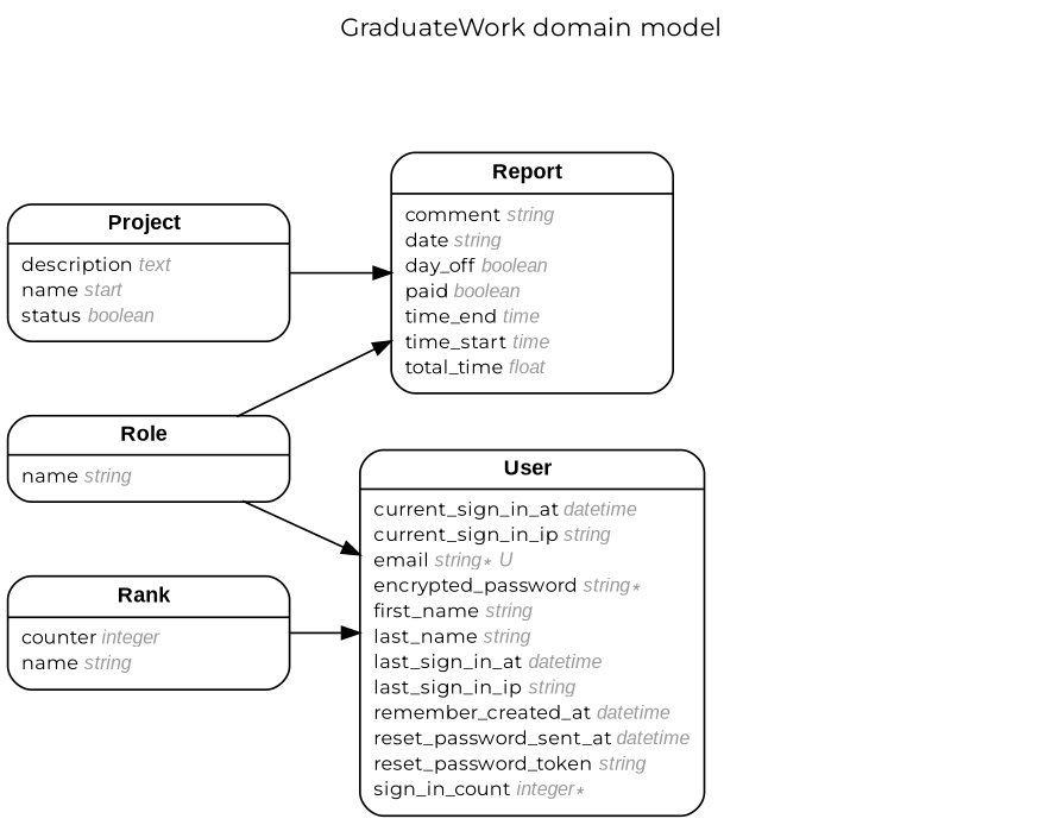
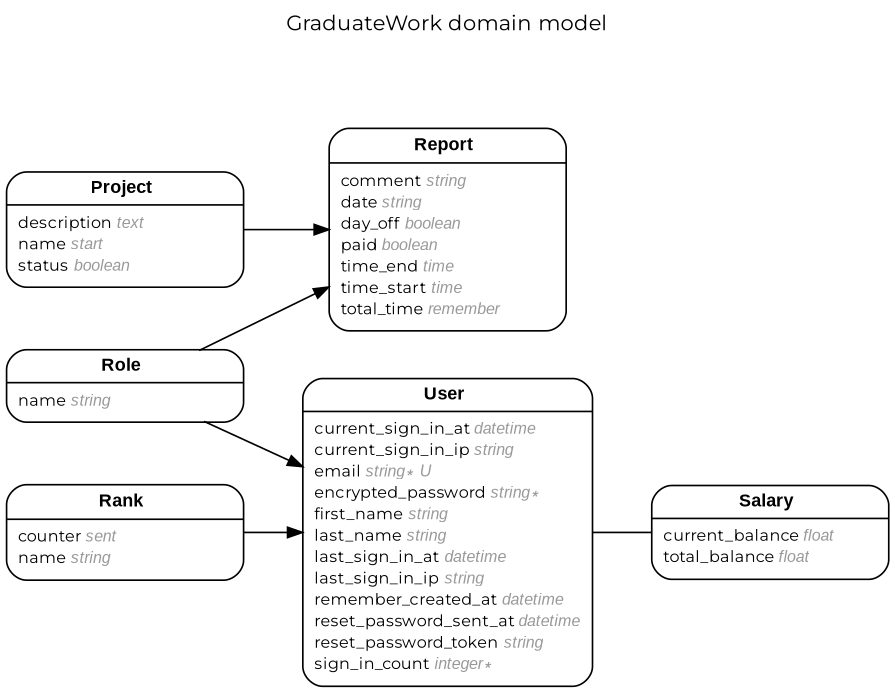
  digraph {
    concentrate=true
    fontname=Montserrat
    fontsize=13
    label="GraduateWork domain model\n\n"
    labelloc=t
    nodesep=0.4
    rankdir=LR
    ranksep=0.5
    node [fontname=Montserrat fontsize=10 margin="0.07,0.05" penwidth=1.0 shape=Mrecord]
    edge [arrowhead=normal arrowsize=0.9 arrowtail=none dir=both fontname=Montserrat fontsize=7 labelangle=32 labeldistance=1.8 penwidth=1.0 weight=2]
    n1 [label=<<table border="0" align="center" cellspacing="0.5" cellpadding="0" width="134">   <tr><td align="center" valign="bottom" width="130"><font face="Arial Bold" point-size="11">Project</font></td></tr> </table> | <table border="0" align="left" cellspacing="2" cellpadding="0" width="134">   <tr><td align="left" width="130" port="description">description <font face="Arial Italic" color="grey60">text</font></td></tr>   <tr><td align="left" width="130" port="name">name <font face="Arial Italic" color="grey60">start</font></td></tr>   <tr><td align="left" width="130" port="status">status <font face="Arial Italic" color="grey60">boolean</font></td></tr> </table> >]
-   n2 [label=<<table border="0" align="center" cellspacing="0.5" cellpadding="0" width="134">   <tr><td align="center" valign="bottom" width="130"><font face="Arial Bold" point-size="11">Report</font></td></tr> </table> | <table border="0" align="left" cellspacing="2" cellpadding="0" width="134">   <tr><td align="left" width="130" port="comment">comment <font face="Arial Italic" color="grey60">string</font></td></tr>   <tr><td align="left" width="130" port="date">date <font face="Arial Italic" color="grey60">string</font></td></tr>   <tr><td align="left" width="130" port="day_off">day_off <font face="Arial Italic" color="grey60">boolean</font></td></tr>   <tr><td align="left" width="130" port="paid">paid <font face="Arial Italic" color="grey60">boolean</font></td></tr>   <tr><td align="left" width="130" port="time_end">time_end <font face="Arial Italic" color="grey60">time</font></td></tr>   <tr><td align="left" width="130" port="time_start">time_start <font face="Arial Italic" color="grey60">time</font></td></tr>   <tr><td align="left" width="130" port="total_time">total_time <font face="Arial Italic" color="grey60">float</font></td></tr> </table> >]
-   n3 [label=<<table border="0" align="center" cellspacing="0.5" cellpadding="0" width="134">   <tr><td align="center" valign="bottom" width="130"><font face="Arial Bold" point-size="11">Rank</font></td></tr> </table> | <table border="0" align="left" cellspacing="2" cellpadding="0" width="134">   <tr><td align="left" width="130" port="counter">counter <font face="Arial Italic" color="grey60">integer</font></td></tr>   <tr><td align="left" width="130" port="name">name <font face="Arial Italic" color="grey60">string</font></td></tr> </table> >]
+   n2 [label=<<table border="0" align="center" cellspacing="0.5" cellpadding="0" width="134">   <tr><td align="center" valign="bottom" width="130"><font face="Arial Bold" point-size="11">Report</font></td></tr> </table> | <table border="0" align="left" cellspacing="2" cellpadding="0" width="134">   <tr><td align="left" width="130" port="comment">comment <font face="Arial Italic" color="grey60">string</font></td></tr>   <tr><td align="left" width="130" port="date">date <font face="Arial Italic" color="grey60">string</font></td></tr>   <tr><td align="left" width="130" port="day_off">day_off <font face="Arial Italic" color="grey60">boolean</font></td></tr>   <tr><td align="left" width="130" port="paid">paid <font face="Arial Italic" color="grey60">boolean</font></td></tr>   <tr><td align="left" width="130" port="time_end">time_end <font face="Arial Italic" color="grey60">time</font></td></tr>   <tr><td align="left" width="130" port="time_start">time_start <font face="Arial Italic" color="grey60">time</font></td></tr>   <tr><td align="left" width="130" port="total_time">total_time <font face="Arial Italic" color="grey60">remember</font></td></tr> </table> >]
+   n3 [label=<<table border="0" align="center" cellspacing="0.5" cellpadding="0" width="134">   <tr><td align="center" valign="bottom" width="130"><font face="Arial Bold" point-size="11">Rank</font></td></tr> </table> | <table border="0" align="left" cellspacing="2" cellpadding="0" width="134">   <tr><td align="left" width="130" port="counter">counter <font face="Arial Italic" color="grey60">sent</font></td></tr>   <tr><td align="left" width="130" port="name">name <font face="Arial Italic" color="grey60">string</font></td></tr> </table> >]
    n4 [label=<<table border="0" align="center" cellspacing="0.5" cellpadding="0" width="134">   <tr><td align="center" valign="bottom" width="130"><font face="Arial Bold" point-size="11">User</font></td></tr> </table> | <table border="0" align="left" cellspacing="2" cellpadding="0" width="134">   <tr><td align="left" width="130" port="current_sign_in_at">current_sign_in_at <font face="Arial Italic" color="grey60">datetime</font></td></tr>   <tr><td align="left" width="130" port="current_sign_in_ip">current_sign_in_ip <font face="Arial Italic" color="grey60">string</font></td></tr>   <tr><td align="left" width="130" port="email">email <font face="Arial Italic" color="grey60">string ∗ U</font></td></tr>   <tr><td align="left" width="130" port="encrypted_password">encrypted_password <font face="Arial Italic" color="grey60">string ∗</font></td></tr>   <tr><td align="left" width="130" port="first_name">first_name <font face="Arial Italic" color="grey60">string</font></td></tr>   <tr><td align="left" width="130" port="last_name">last_name <font face="Arial Italic" color="grey60">string</font></td></tr>   <tr><td align="left" width="130" port="last_sign_in_at">last_sign_in_at <font face="Arial Italic" color="grey60">datetime</font></td></tr>   <tr><td align="left" width="130" port="last_sign_in_ip">last_sign_in_ip <font face="Arial Italic" color="grey60">string</font></td></tr>   <tr><td align="left" width="130" port="remember_created_at">remember_created_at <font face="Arial Italic" color="grey60">datetime</font></td></tr>   <tr><td align="left" width="130" port="reset_password_sent_at">reset_password_sent_at <font face="Arial Italic" color="grey60">datetime</font></td></tr>   <tr><td align="left" width="130" port="reset_password_token">reset_password_token <font face="Arial Italic" color="grey60">string</font></td></tr>   <tr><td align="left" width="130" port="sign_in_count">sign_in_count <font face="Arial Italic" color="grey60">integer ∗</font></td></tr> </table> >]
+   n5 [label=<<table border="0" align="center" cellspacing="0.5" cellpadding="0" width="134">   <tr><td align="center" valign="bottom" width="130"><font face="Arial Bold" point-size="11">Salary</font></td></tr> </table> | <table border="0" align="left" cellspacing="2" cellpadding="0" width="134">   <tr><td align="left" width="130" port="current_balance">current_balance <font face="Arial Italic" color="grey60">float</font></td></tr>   <tr><td align="left" width="130" port="total_balance">total_balance <font face="Arial Italic" color="grey60">float</font></td></tr> </table> >]
    n6 [label=<<table border="0" align="center" cellspacing="0.5" cellpadding="0" width="134">   <tr><td align="center" valign="bottom" width="130"><font face="Arial Bold" point-size="11">Role</font></td></tr> </table> | <table border="0" align="left" cellspacing="2" cellpadding="0" width="134">   <tr><td align="left" width="130" port="name">name <font face="Arial Italic" color="grey60">string</font></td></tr> </table> >]
    n1 -> n2
    n3 -> n4
+   n4 -> n5 [arrowhead=none]
    n6 -> n2
    n6 -> n4
  }
